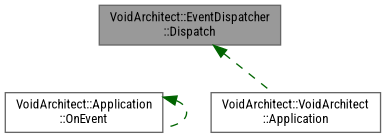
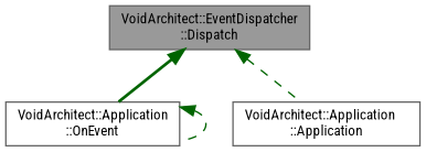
  digraph {
    fontname="Roboto Condensed"
    rankdir=TB
    node [color=grey40 fillcolor=white fontname="Roboto Condensed" fontsize=10 shape=box style=filled]
    edge [color=darkgreen dir=back fontname="Roboto Condensed" fontsize=10 labelfontname=Helvetica labelfontsize=10 style=dashed]
    n1 [color=gray40 fillcolor=grey60 fontcolor=black height=0.2 label="VoidArchitect::EventDispatcher\l::Dispatch" width=0.4]
    n2 [height=0.2 label="VoidArchitect::Application\l::OnEvent" width=0.4]
-   n3 [height=0.2 label="VoidArchitect::VoidArchitect\l::Application" width=0.4]
+   n3 [height=0.2 label="VoidArchitect::Application\l::Application" width=0.4]
+   n1 -> n2 [style=bold]
    n1 -> n3
    n2 -> n2
  }
